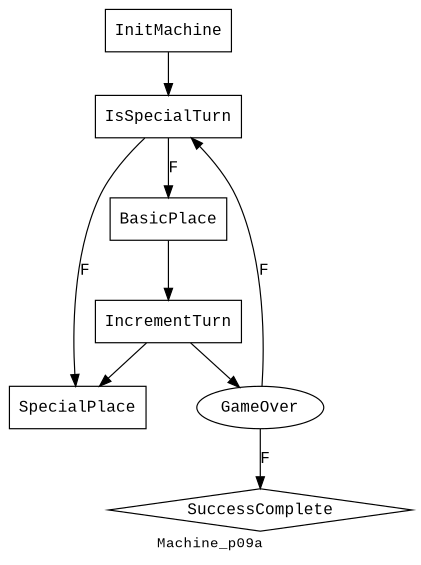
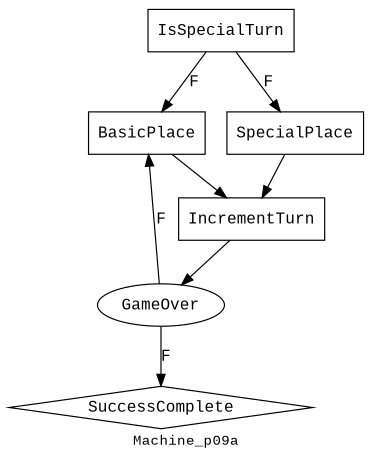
  digraph {
    fontname="Liberation Mono"
    fontsize=12
    label=Machine_p09a
    node [fontname="Liberation Mono" shape=box]
    edge [fontname="Liberation Mono"]
-   InitMachine
    IsSpecialTurn
    BasicPlace
    SpecialPlace
    IncrementTurn
    GameOver [shape=ellipse]
    SuccessComplete [shape=diamond]
-   InitMachine -> IsSpecialTurn
    IsSpecialTurn -> BasicPlace [label=F]
    IsSpecialTurn -> SpecialPlace [label=F]
    BasicPlace -> IncrementTurn
-   IncrementTurn -> SpecialPlace
+   SpecialPlace -> IncrementTurn
    IncrementTurn -> GameOver
-   GameOver -> IsSpecialTurn [label=F]
+   GameOver -> BasicPlace [label=F]
    GameOver -> SuccessComplete [label=F]
  }
